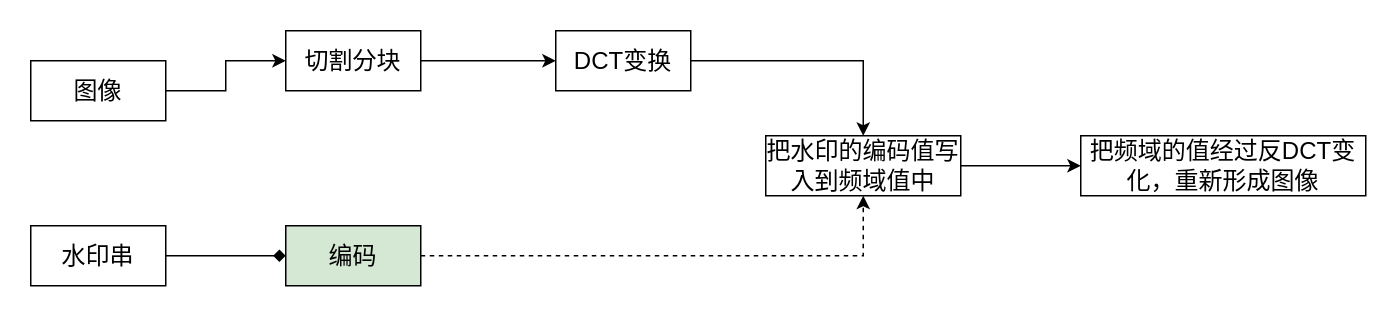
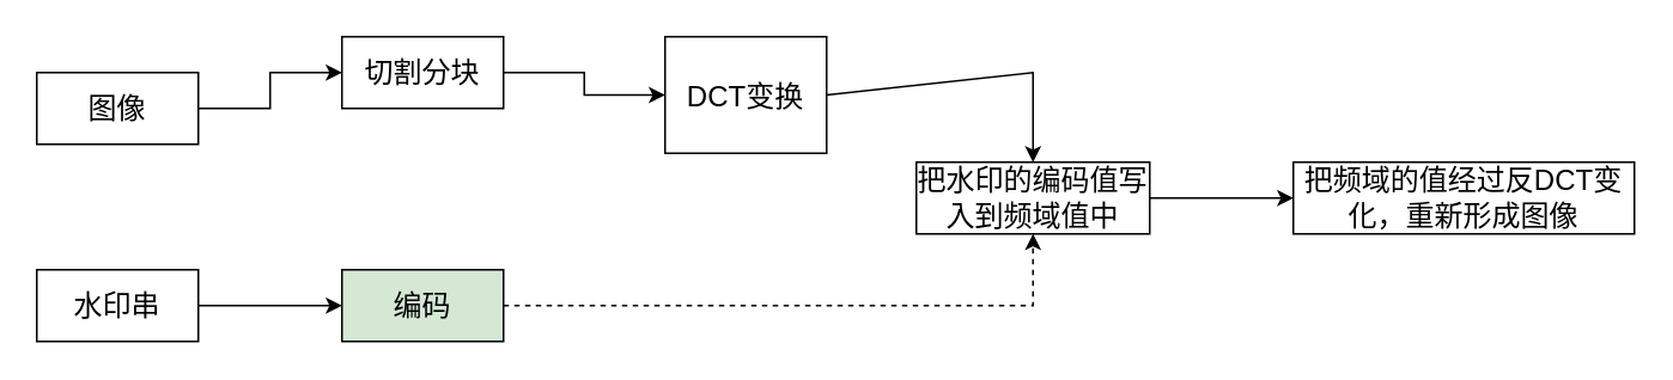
  <mxCell id="0" />
  <mxCell id="1" parent="0" />
  <mxCell id="2" value="" style="edgeStyle=orthogonalEdgeStyle;rounded=0;orthogonalLoop=1;jettySize=auto;html=1;fontSize=16;" edge="1" parent="1" source="3" target="5"><mxGeometry relative="1" as="geometry" /></mxCell>
  <mxCell id="3" value="图像" style="rounded=0;whiteSpace=wrap;html=1;fontSize=16;" vertex="1" parent="1"><mxGeometry x="20" y="40" width="90" height="40" as="geometry" /></mxCell>
  <mxCell id="4" value="" style="edgeStyle=orthogonalEdgeStyle;rounded=0;orthogonalLoop=1;jettySize=auto;html=1;entryX=0;entryY=0.5;entryDx=0;entryDy=0;fontSize=16;" edge="1" parent="1" source="5" target="8"><mxGeometry relative="1" as="geometry"><mxPoint x="460" y="40" as="targetPoint" /></mxGeometry></mxCell>
  <mxCell id="5" value="切割分块" style="rounded=0;whiteSpace=wrap;html=1;fontSize=16;" vertex="1" parent="1"><mxGeometry x="190" y="20" width="90" height="40" as="geometry" /></mxCell>
- <mxCell id="6" value="" style="edgeStyle=orthogonalEdgeStyle;rounded=0;orthogonalLoop=1;jettySize=auto;html=1;entryX=0;entryY=0.5;entryDx=0;entryDy=0;fontSize=16;endArrow=diamond;" edge="1" parent="1" source="7" target="9"><mxGeometry relative="1" as="geometry"><mxPoint x="246" y="180" as="targetPoint" /></mxGeometry></mxCell>
+ <mxCell id="6" value="" style="edgeStyle=orthogonalEdgeStyle;rounded=0;orthogonalLoop=1;jettySize=auto;html=1;entryX=0;entryY=0.5;entryDx=0;entryDy=0;fontSize=16;" edge="1" parent="1" source="7" target="9"><mxGeometry relative="1" as="geometry"><mxPoint x="246" y="180" as="targetPoint" /></mxGeometry></mxCell>
  <mxCell id="7" value="水印串" style="rounded=0;whiteSpace=wrap;html=1;fontSize=16;" vertex="1" parent="1"><mxGeometry x="20" y="150" width="90" height="40" as="geometry" /></mxCell>
- <mxCell id="8" value="DCT变换" style="rounded=0;whiteSpace=wrap;html=1;fontSize=16;" vertex="1" parent="1"><mxGeometry x="370" y="20" width="90" height="40" as="geometry" /></mxCell>
+ <mxCell id="8" value="DCT变换" style="rounded=0;whiteSpace=wrap;html=1;fontSize=16;" vertex="1" parent="1"><mxGeometry x="370" y="20" width="90" height="65" as="geometry" /></mxCell>
  <mxCell id="9" value="编码" style="rounded=0;whiteSpace=wrap;html=1;fontSize=16;fillColor=#d5e8d4;" vertex="1" parent="1"><mxGeometry x="190" y="150" width="90" height="40" as="geometry" /></mxCell>
  <mxCell id="10" value="" style="endArrow=classic;html=1;rounded=0;exitX=1;exitY=0.5;exitDx=0;exitDy=0;entryX=0.5;entryY=0;entryDx=0;entryDy=0;fontSize=16;" edge="1" parent="1" source="8" target="12"><mxGeometry width="50" height="50" relative="1" as="geometry"><mxPoint x="300" y="270" as="sourcePoint" /><mxPoint x="350" y="220" as="targetPoint" /><Array as="points"><mxPoint x="575" y="40" /></Array></mxGeometry></mxCell>
  <mxCell id="11" value="" style="edgeStyle=orthogonalEdgeStyle;rounded=0;orthogonalLoop=1;jettySize=auto;html=1;fontSize=16;" edge="1" parent="1" source="12" target="14"><mxGeometry relative="1" as="geometry" /></mxCell>
  <mxCell id="12" value="把水印的编码值写入到频域值中" style="rounded=0;whiteSpace=wrap;html=1;fontSize=16;" vertex="1" parent="1"><mxGeometry x="510" y="90" width="130" height="40" as="geometry" /></mxCell>
  <mxCell id="13" value="" style="endArrow=classic;html=1;rounded=0;exitX=1;exitY=0.5;exitDx=0;exitDy=0;entryX=0.5;entryY=1;entryDx=0;entryDy=0;fontSize=16;dashed=1;" edge="1" parent="1" source="9" target="12"><mxGeometry width="50" height="50" relative="1" as="geometry"><mxPoint x="300" y="270" as="sourcePoint" /><mxPoint x="350" y="220" as="targetPoint" /><Array as="points"><mxPoint x="575" y="170" /></Array></mxGeometry></mxCell>
  <mxCell id="14" value="把频域的值经过反DCT变化，重新形成图像" style="rounded=0;whiteSpace=wrap;html=1;fontSize=16;" vertex="1" parent="1"><mxGeometry x="720" y="90" width="190" height="40" as="geometry" /></mxCell>
